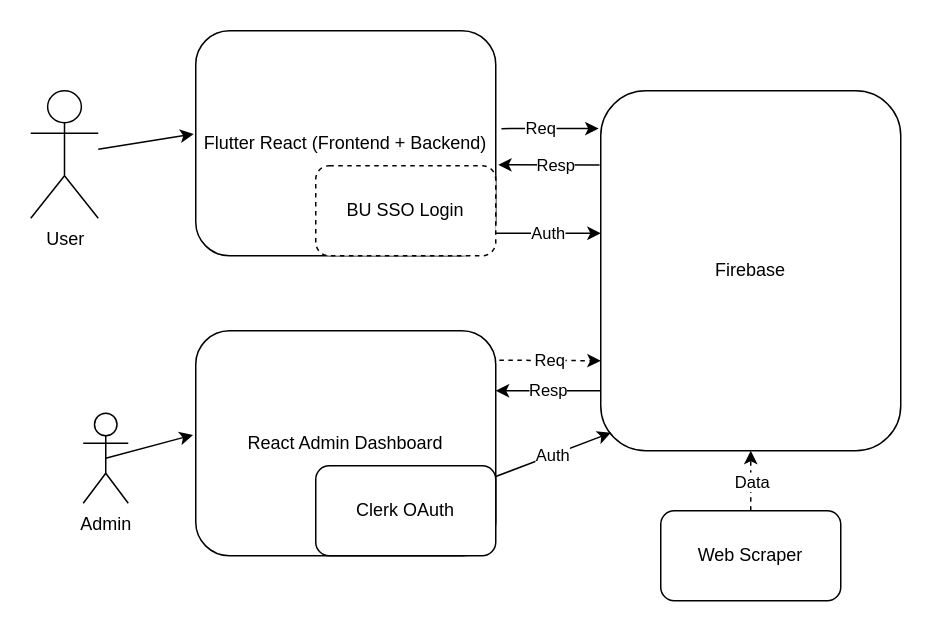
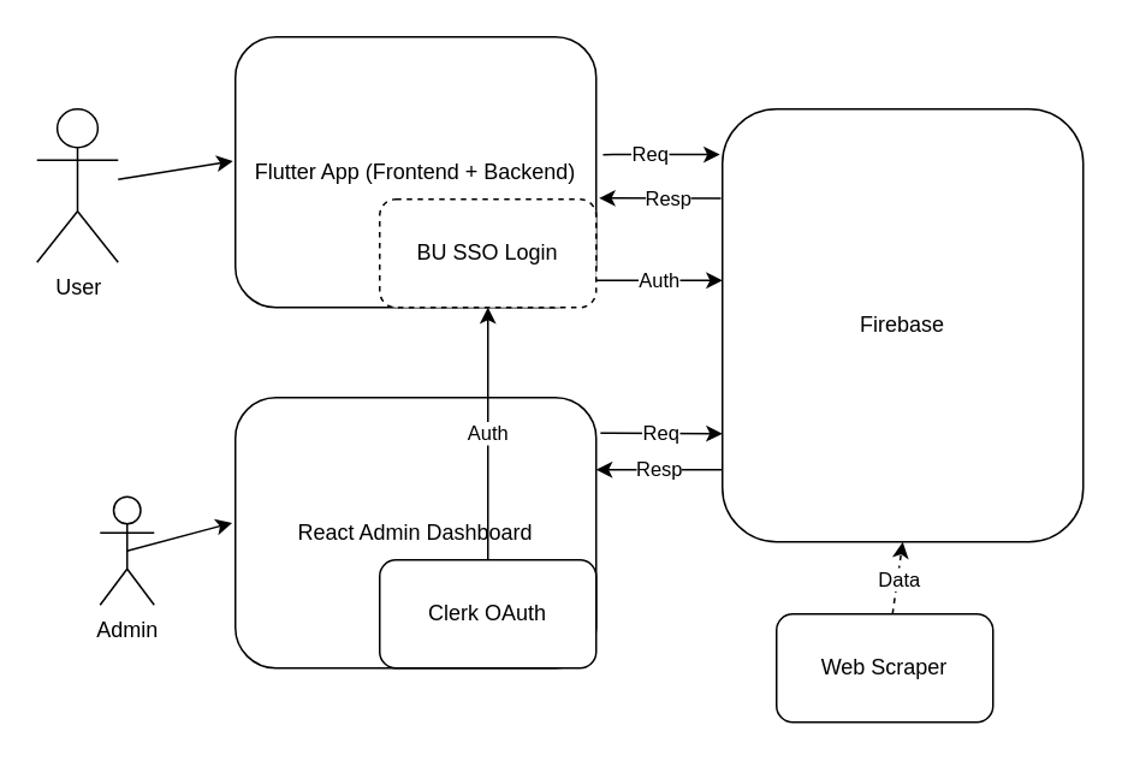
  <mxCell id="0" />
  <mxCell id="1" parent="0" />
  <mxCell id="2" style="edgeStyle=none;html=1;entryX=-0.007;entryY=0.105;entryDx=0;entryDy=0;exitX=1.019;exitY=0.435;exitDx=0;exitDy=0;exitPerimeter=0;entryPerimeter=0;" parent="1" source="4" target="7" edge="1"><mxGeometry relative="1" as="geometry" /></mxCell>
  <mxCell id="3" value="Req" style="edgeLabel;html=1;align=center;verticalAlign=middle;resizable=0;points=[];" parent="2" vertex="1" connectable="0"><mxGeometry x="-0.196" y="1" relative="1" as="geometry"><mxPoint as="offset" /></mxGeometry></mxCell>
- <mxCell id="4" value="Flutter React (Frontend + Backend)" style="rounded=1;whiteSpace=wrap;html=1;" parent="1" vertex="1"><mxGeometry x="130" y="20" width="200" height="150" as="geometry" /></mxCell>
+ <mxCell id="4" value="Flutter App (Frontend + Backend)" style="rounded=1;whiteSpace=wrap;html=1;" parent="1" vertex="1"><mxGeometry x="130" y="20" width="200" height="150" as="geometry" /></mxCell>
  <mxCell id="5" style="edgeStyle=none;html=1;entryX=-0.007;entryY=0.459;entryDx=0;entryDy=0;entryPerimeter=0;" parent="1" source="6" target="4" edge="1"><mxGeometry relative="1" as="geometry" /></mxCell>
  <mxCell id="6" value="User" style="shape=umlActor;verticalLabelPosition=bottom;verticalAlign=top;html=1;outlineConnect=0;" parent="1" vertex="1"><mxGeometry x="20" y="60" width="45" height="85" as="geometry" /></mxCell>
  <mxCell id="7" value="Firebase" style="rounded=1;whiteSpace=wrap;html=1;" parent="1" vertex="1"><mxGeometry x="400" y="60" width="200" height="240" as="geometry" /></mxCell>
  <mxCell id="8" style="edgeStyle=none;html=1;entryX=0.5;entryY=1;entryDx=0;entryDy=0;dashed=1;" parent="1" source="10" target="7" edge="1"><mxGeometry relative="1" as="geometry" /></mxCell>
  <mxCell id="9" value="Data" style="edgeLabel;html=1;align=center;verticalAlign=middle;resizable=0;points=[];" parent="8" vertex="1" connectable="0"><mxGeometry x="0.012" relative="1" as="geometry"><mxPoint as="offset" /></mxGeometry></mxCell>
- <mxCell id="10" value="Web Scraper" style="rounded=1;whiteSpace=wrap;html=1;" parent="1" vertex="1"><mxGeometry x="440" y="340" width="120" height="60" as="geometry" /></mxCell>
+ <mxCell id="10" value="Web Scraper" style="rounded=1;whiteSpace=wrap;html=1;" parent="1" vertex="1"><mxGeometry x="430" y="340" width="120" height="60" as="geometry" /></mxCell>
  <mxCell id="11" value="BU SSO Login" style="rounded=1;whiteSpace=wrap;html=1;dashed=1;" parent="1" vertex="1"><mxGeometry x="210" y="110" width="120" height="60" as="geometry" /></mxCell>
  <mxCell id="12" value="" style="endArrow=classic;html=1;entryX=1.008;entryY=0.596;entryDx=0;entryDy=0;entryPerimeter=0;exitX=-0.004;exitY=0.206;exitDx=0;exitDy=0;exitPerimeter=0;" parent="1" source="7" target="4" edge="1"><mxGeometry width="50" height="50" relative="1" as="geometry"><mxPoint x="380" y="120" as="sourcePoint" /><mxPoint x="430" y="70" as="targetPoint" /></mxGeometry></mxCell>
  <mxCell id="13" value="Resp" style="edgeLabel;html=1;align=center;verticalAlign=middle;resizable=0;points=[];" parent="12" vertex="1" connectable="0"><mxGeometry x="-0.102" relative="1" as="geometry"><mxPoint as="offset" /></mxGeometry></mxCell>
  <mxCell id="14" style="edgeStyle=none;html=1;exitX=0.5;exitY=0.5;exitDx=0;exitDy=0;exitPerimeter=0;entryX=-0.009;entryY=0.463;entryDx=0;entryDy=0;entryPerimeter=0;" edge="1" parent="1" source="15" target="16"><mxGeometry relative="1" as="geometry" /></mxCell>
  <mxCell id="15" value="Admin" style="shape=umlActor;verticalLabelPosition=bottom;verticalAlign=top;html=1;outlineConnect=0;" vertex="1" parent="1"><mxGeometry x="55" y="275" width="30" height="60" as="geometry" /></mxCell>
  <mxCell id="16" value="React Admin Dashboard" style="rounded=1;whiteSpace=wrap;html=1;" vertex="1" parent="1"><mxGeometry x="130" y="220" width="200" height="150" as="geometry" /></mxCell>
- <mxCell id="17" value="Auth" style="edgeStyle=none;html=1;entryX=0.034;entryY=0.95;entryDx=0;entryDy=0;entryPerimeter=0;" edge="1" parent="1" source="18" target="7"><mxGeometry relative="1" as="geometry" /></mxCell>
+ <mxCell id="17" value="Auth" style="edgeStyle=none;html=1;" edge="1" parent="1" source="18" target="11"><mxGeometry relative="1" as="geometry" /></mxCell>
  <mxCell id="18" value="Clerk OAuth" style="rounded=1;whiteSpace=wrap;html=1;" vertex="1" parent="1"><mxGeometry x="210" y="310" width="120" height="60" as="geometry" /></mxCell>
- <mxCell id="19" value="Req" style="endArrow=classic;html=1;exitX=1.012;exitY=0.131;exitDx=0;exitDy=0;exitPerimeter=0;entryX=0;entryY=0.75;entryDx=0;entryDy=0;dashed=1;" edge="1" parent="1" source="16" target="7"><mxGeometry width="50" height="50" relative="1" as="geometry"><mxPoint x="400" y="200" as="sourcePoint" /><mxPoint x="400" y="140" as="targetPoint" /></mxGeometry></mxCell>
+ <mxCell id="19" value="Req" style="endArrow=classic;html=1;exitX=1.012;exitY=0.131;exitDx=0;exitDy=0;exitPerimeter=0;entryX=0;entryY=0.75;entryDx=0;entryDy=0;" edge="1" parent="1" source="16" target="7"><mxGeometry width="50" height="50" relative="1" as="geometry"><mxPoint x="400" y="200" as="sourcePoint" /><mxPoint x="400" y="140" as="targetPoint" /></mxGeometry></mxCell>
  <mxCell id="20" value="Resp" style="endArrow=classic;html=1;" edge="1" parent="1"><mxGeometry width="50" height="50" relative="1" as="geometry"><mxPoint x="400" y="260" as="sourcePoint" /><mxPoint x="330" y="260" as="targetPoint" /><Array as="points" /></mxGeometry></mxCell>
  <mxCell id="21" value="Auth" style="endArrow=classic;html=1;exitX=1;exitY=0.75;exitDx=0;exitDy=0;" edge="1" parent="1" source="11"><mxGeometry width="50" height="50" relative="1" as="geometry"><mxPoint x="400" y="200" as="sourcePoint" /><mxPoint x="400" y="155" as="targetPoint" /></mxGeometry></mxCell>
